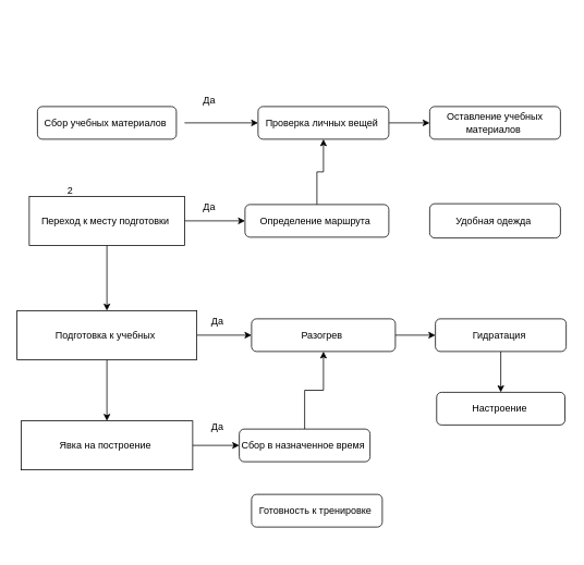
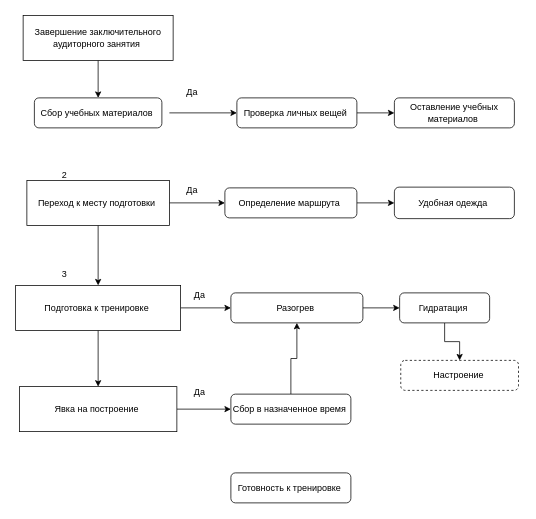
  <mxCell id="0" />
  <mxCell id="1" parent="0" />
+ <mxCell id="2" style="edgeStyle=orthogonalEdgeStyle;rounded=0;orthogonalLoop=1;jettySize=auto;html=1;entryX=0.5;entryY=0;entryDx=0;entryDy=0;" edge="1" parent="1" source="3" target="5"><mxGeometry relative="1" as="geometry" /></mxCell>
+ <mxCell id="3" value="Завершение заключительного аудиторного занятия&amp;nbsp;" style="rounded=0;whiteSpace=wrap;html=1;" vertex="1" parent="1"><mxGeometry x="30" y="20" width="200" height="60" as="geometry" /></mxCell>
  <mxCell id="4" style="edgeStyle=orthogonalEdgeStyle;rounded=0;orthogonalLoop=1;jettySize=auto;html=1;" edge="1" parent="1"><mxGeometry relative="1" as="geometry"><mxPoint x="315" y="150" as="targetPoint" /><mxPoint x="225" y="150" as="sourcePoint" /></mxGeometry></mxCell>
  <mxCell id="5" value="Сбор учебных материалов&amp;nbsp;" style="rounded=1;whiteSpace=wrap;html=1;" vertex="1" parent="1"><mxGeometry x="45" y="130" width="170" height="40" as="geometry" /></mxCell>
  <mxCell id="6" value="" style="edgeStyle=orthogonalEdgeStyle;rounded=0;orthogonalLoop=1;jettySize=auto;html=1;" edge="1" parent="1" source="7" target="9"><mxGeometry relative="1" as="geometry" /></mxCell>
  <mxCell id="7" value="Проверка личных вещей&amp;nbsp;" style="rounded=1;whiteSpace=wrap;html=1;" vertex="1" parent="1"><mxGeometry x="315" y="130" width="160" height="40" as="geometry" /></mxCell>
  <mxCell id="8" value="Да" style="text;html=1;align=center;verticalAlign=middle;resizable=0;points=[];autosize=1;strokeColor=none;fillColor=none;" vertex="1" parent="1"><mxGeometry x="235" y="108" width="40" height="30" as="geometry" /></mxCell>
  <mxCell id="9" value="Оставление учебных материалов&amp;nbsp;" style="rounded=1;whiteSpace=wrap;html=1;" vertex="1" parent="1"><mxGeometry x="525" y="130" width="160" height="40" as="geometry" /></mxCell>
  <mxCell id="10" value="" style="edgeStyle=orthogonalEdgeStyle;rounded=0;orthogonalLoop=1;jettySize=auto;html=1;" edge="1" parent="1" source="12" target="15"><mxGeometry relative="1" as="geometry" /></mxCell>
  <mxCell id="11" value="" style="edgeStyle=orthogonalEdgeStyle;rounded=0;orthogonalLoop=1;jettySize=auto;html=1;" edge="1" parent="1" source="12" target="20"><mxGeometry relative="1" as="geometry" /></mxCell>
  <mxCell id="12" value="Переход к месту подготовки&amp;nbsp;" style="rounded=0;whiteSpace=wrap;html=1;" vertex="1" parent="1"><mxGeometry x="35" y="240" width="190" height="60" as="geometry" /></mxCell>
  <mxCell id="13" value="2" style="text;html=1;align=center;verticalAlign=middle;resizable=0;points=[];autosize=1;strokeColor=none;fillColor=none;" vertex="1" parent="1"><mxGeometry x="70" y="218" width="30" height="30" as="geometry" /></mxCell>
- <mxCell id="14" value="" style="edgeStyle=orthogonalEdgeStyle;rounded=0;orthogonalLoop=1;jettySize=auto;html=1;" edge="1" parent="1" source="15" target="7"><mxGeometry relative="1" as="geometry" /></mxCell>
+ <mxCell id="14" value="" style="edgeStyle=orthogonalEdgeStyle;rounded=0;orthogonalLoop=1;jettySize=auto;html=1;" edge="1" parent="1" source="15" target="16"><mxGeometry relative="1" as="geometry" /></mxCell>
  <mxCell id="15" value="Определение маршрута&amp;nbsp;" style="rounded=1;whiteSpace=wrap;html=1;" vertex="1" parent="1"><mxGeometry x="299" y="250" width="176" height="40" as="geometry" /></mxCell>
  <mxCell id="16" value="Удобная одежда&amp;nbsp;" style="rounded=1;whiteSpace=wrap;html=1;" vertex="1" parent="1"><mxGeometry x="525" y="249" width="160" height="42" as="geometry" /></mxCell>
  <mxCell id="17" value="Да" style="text;html=1;align=center;verticalAlign=middle;resizable=0;points=[];autosize=1;strokeColor=none;fillColor=none;" vertex="1" parent="1"><mxGeometry x="235" y="238" width="40" height="30" as="geometry" /></mxCell>
  <mxCell id="18" value="" style="edgeStyle=orthogonalEdgeStyle;rounded=0;orthogonalLoop=1;jettySize=auto;html=1;" edge="1" parent="1" source="20" target="23"><mxGeometry relative="1" as="geometry" /></mxCell>
  <mxCell id="19" value="" style="edgeStyle=orthogonalEdgeStyle;rounded=0;orthogonalLoop=1;jettySize=auto;html=1;" edge="1" parent="1" source="20" target="28"><mxGeometry relative="1" as="geometry" /></mxCell>
- <mxCell id="20" value="Подготовка к учебных&amp;nbsp;" style="rounded=0;whiteSpace=wrap;html=1;" vertex="1" parent="1"><mxGeometry x="20" y="380" width="220" height="60" as="geometry" /></mxCell>
+ <mxCell id="20" value="Подготовка к тренировке&amp;nbsp;" style="rounded=0;whiteSpace=wrap;html=1;" vertex="1" parent="1"><mxGeometry x="20" y="380" width="220" height="60" as="geometry" /></mxCell>
+ <mxCell id="21" value="3" style="text;html=1;align=center;verticalAlign=middle;resizable=0;points=[];autosize=1;strokeColor=none;fillColor=none;" vertex="1" parent="1"><mxGeometry x="70" y="350" width="30" height="30" as="geometry" /></mxCell>
  <mxCell id="22" value="" style="edgeStyle=orthogonalEdgeStyle;rounded=0;orthogonalLoop=1;jettySize=auto;html=1;" edge="1" parent="1" source="23" target="25"><mxGeometry relative="1" as="geometry" /></mxCell>
  <mxCell id="23" value="Разогрев&amp;nbsp;" style="rounded=1;whiteSpace=wrap;html=1;" vertex="1" parent="1"><mxGeometry x="307" y="390" width="176" height="40" as="geometry" /></mxCell>
  <mxCell id="24" value="" style="edgeStyle=orthogonalEdgeStyle;rounded=0;orthogonalLoop=1;jettySize=auto;html=1;" edge="1" parent="1" source="25" target="26"><mxGeometry relative="1" as="geometry" /></mxCell>
- <mxCell id="25" value="Гидратация&amp;nbsp;" style="rounded=1;whiteSpace=wrap;html=1;" vertex="1" parent="1"><mxGeometry x="532" y="390" width="160" height="40" as="geometry" /></mxCell>
- <mxCell id="26" value="Настроение&amp;nbsp;" style="rounded=1;whiteSpace=wrap;html=1;" vertex="1" parent="1"><mxGeometry x="533.5" y="480" width="157" height="40" as="geometry" /></mxCell>
+ <mxCell id="25" value="Гидратация&amp;nbsp;" style="rounded=1;whiteSpace=wrap;html=1;" vertex="1" parent="1"><mxGeometry x="532" y="390" width="120" height="40" as="geometry" /></mxCell>
+ <mxCell id="26" value="Настроение&amp;nbsp;" style="rounded=1;whiteSpace=wrap;html=1;dashed=1;" vertex="1" parent="1"><mxGeometry x="533.5" y="480" width="157" height="40" as="geometry" /></mxCell>
  <mxCell id="27" value="" style="edgeStyle=orthogonalEdgeStyle;rounded=0;orthogonalLoop=1;jettySize=auto;html=1;" edge="1" parent="1" source="28" target="31"><mxGeometry relative="1" as="geometry" /></mxCell>
  <mxCell id="28" value="Явка на построение&amp;nbsp;" style="rounded=0;whiteSpace=wrap;html=1;" vertex="1" parent="1"><mxGeometry x="25" y="515" width="210" height="60" as="geometry" /></mxCell>
  <mxCell id="29" value="Да" style="text;html=1;align=center;verticalAlign=middle;resizable=0;points=[];autosize=1;strokeColor=none;fillColor=none;" vertex="1" parent="1"><mxGeometry x="245" y="378" width="40" height="30" as="geometry" /></mxCell>
  <mxCell id="30" value="" style="edgeStyle=orthogonalEdgeStyle;rounded=0;orthogonalLoop=1;jettySize=auto;html=1;" edge="1" parent="1" source="31" target="23"><mxGeometry relative="1" as="geometry" /></mxCell>
- <mxCell id="31" value="Сбор в назначенное время&amp;nbsp;" style="rounded=1;whiteSpace=wrap;html=1;" vertex="1" parent="1"><mxGeometry x="292" y="525" width="160" height="40" as="geometry" /></mxCell>
+ <mxCell id="31" value="Сбор в назначенное время&amp;nbsp;" style="rounded=1;whiteSpace=wrap;html=1;" vertex="1" parent="1"><mxGeometry x="307" y="525" width="160" height="40" as="geometry" /></mxCell>
  <mxCell id="32" value="Да" style="text;html=1;align=center;verticalAlign=middle;resizable=0;points=[];autosize=1;strokeColor=none;fillColor=none;" vertex="1" parent="1"><mxGeometry x="245" y="508" width="40" height="30" as="geometry" /></mxCell>
- <mxCell id="33" value="Готовность к тренировке&amp;nbsp;" style="rounded=1;whiteSpace=wrap;html=1;" vertex="1" parent="1"><mxGeometry x="307" y="605" width="160" height="40" as="geometry" /></mxCell>
+ <mxCell id="33" value="Готовность к тренировке&amp;nbsp;" style="rounded=1;whiteSpace=wrap;html=1;" vertex="1" parent="1"><mxGeometry x="307" y="630" width="160" height="40" as="geometry" /></mxCell>
